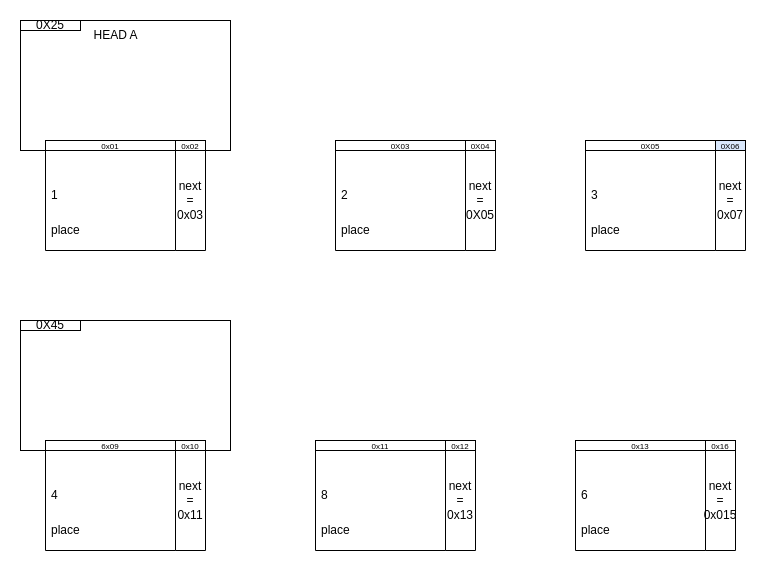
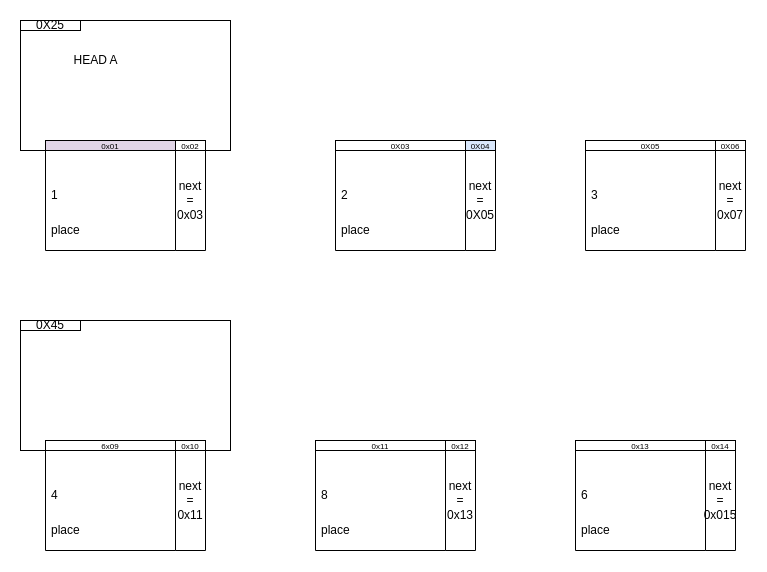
  <mxCell id="0" />
  <mxCell id="1" parent="0" />
  <mxCell id="2" value="" style="group" vertex="1" connectable="0" parent="1"><mxGeometry x="20" y="320" width="210" height="130" as="geometry" /></mxCell>
  <mxCell id="3" value="" style="rounded=0;whiteSpace=wrap;html=1;" vertex="1" parent="2"><mxGeometry width="210" height="130" as="geometry" /></mxCell>
  <mxCell id="4" value="&lt;div&gt;0X45&lt;/div&gt;" style="rounded=0;whiteSpace=wrap;html=1;" vertex="1" parent="2"><mxGeometry width="60" height="10" as="geometry" /></mxCell>
  <mxCell id="5" value="" style="group" vertex="1" connectable="0" parent="1"><mxGeometry x="20" y="20" width="210" height="130" as="geometry" /></mxCell>
  <mxCell id="6" value="" style="rounded=0;whiteSpace=wrap;html=1;" vertex="1" parent="5"><mxGeometry width="210" height="130" as="geometry" /></mxCell>
- <mxCell id="7" value="HEAD A" style="text;html=1;align=center;verticalAlign=middle;resizable=0;points=[];autosize=1;strokeColor=none;fillColor=none;" vertex="1" parent="5"><mxGeometry x="60" width="70" height="30" as="geometry" /></mxCell>
+ <mxCell id="7" value="HEAD A" style="text;html=1;align=center;verticalAlign=middle;resizable=0;points=[];autosize=1;strokeColor=none;fillColor=none;" vertex="1" parent="5"><mxGeometry x="40" y="25" width="70" height="30" as="geometry" /></mxCell>
  <mxCell id="8" value="0X25" style="rounded=0;whiteSpace=wrap;html=1;" vertex="1" parent="5"><mxGeometry width="60" height="10" as="geometry" /></mxCell>
  <mxCell id="9" value="" style="group;movable=1;resizable=1;rotatable=1;deletable=1;editable=1;locked=0;connectable=1;" vertex="1" connectable="0" parent="1"><mxGeometry x="45" y="140" width="160" height="110" as="geometry" /></mxCell>
  <mxCell id="10" value="&lt;div&gt;next&lt;/div&gt;&lt;div&gt;=&lt;/div&gt;&lt;div&gt;0x03&lt;br&gt;&lt;/div&gt;" style="swimlane;fontStyle=0;childLayout=stackLayout;horizontal=1;startSize=30;horizontalStack=0;resizeParent=1;resizeParentMax=0;resizeLast=0;collapsible=1;marginBottom=0;whiteSpace=wrap;html=1;direction=south;movable=1;resizable=1;rotatable=1;deletable=1;editable=1;locked=0;connectable=1;" vertex="1" parent="9"><mxGeometry y="10" width="160" height="100" as="geometry" /></mxCell>
  <mxCell id="11" value="1" style="text;strokeColor=none;fillColor=none;align=left;verticalAlign=middle;spacingLeft=4;spacingRight=4;overflow=hidden;points=[[0,0.5],[1,0.5]];portConstraint=eastwest;rotatable=1;whiteSpace=wrap;html=1;movable=1;resizable=1;deletable=1;editable=1;locked=0;connectable=1;" vertex="1" parent="10"><mxGeometry y="30" width="160" height="30" as="geometry" /></mxCell>
  <mxCell id="12" value="place" style="text;strokeColor=none;fillColor=none;align=left;verticalAlign=middle;spacingLeft=4;spacingRight=4;overflow=hidden;points=[[0,0.5],[1,0.5]];portConstraint=eastwest;rotatable=1;whiteSpace=wrap;html=1;movable=1;resizable=1;deletable=1;editable=1;locked=0;connectable=1;" vertex="1" parent="10"><mxGeometry y="60" width="160" height="40" as="geometry" /></mxCell>
  <mxCell id="13" value="&lt;font style=&quot;font-size: 8px;&quot;&gt;0x02&lt;/font&gt;" style="rounded=0;whiteSpace=wrap;html=1;movable=0;resizable=0;rotatable=0;deletable=0;editable=0;locked=1;connectable=0;" vertex="1" parent="9"><mxGeometry x="130" width="30" height="10" as="geometry" /></mxCell>
- <mxCell id="14" value="&lt;font style=&quot;font-size: 8px;&quot;&gt;0x01&lt;/font&gt;" style="rounded=0;whiteSpace=wrap;html=1;movable=0;resizable=0;rotatable=0;deletable=0;editable=0;locked=1;connectable=0;" vertex="1" parent="9"><mxGeometry width="130" height="10" as="geometry" /></mxCell>
+ <mxCell id="14" value="&lt;font style=&quot;font-size: 8px;&quot;&gt;0x01&lt;/font&gt;" style="rounded=0;whiteSpace=wrap;html=1;movable=0;resizable=0;rotatable=0;deletable=0;editable=0;locked=1;connectable=0;fillColor=#e1d5e7;" vertex="1" parent="9"><mxGeometry width="130" height="10" as="geometry" /></mxCell>
  <mxCell id="15" value="" style="group;movable=1;resizable=1;rotatable=1;deletable=1;editable=1;locked=0;connectable=1;" vertex="1" connectable="0" parent="1"><mxGeometry x="45" y="440" width="160" height="110" as="geometry" /></mxCell>
  <mxCell id="16" value="&lt;div&gt;next&lt;/div&gt;&lt;div&gt;=&lt;/div&gt;&lt;div&gt;0x11&lt;br&gt;&lt;/div&gt;" style="swimlane;fontStyle=0;childLayout=stackLayout;horizontal=1;startSize=30;horizontalStack=0;resizeParent=1;resizeParentMax=0;resizeLast=0;collapsible=1;marginBottom=0;whiteSpace=wrap;html=1;direction=south;movable=1;resizable=1;rotatable=1;deletable=1;editable=1;locked=0;connectable=1;" vertex="1" parent="15"><mxGeometry y="10" width="160" height="100" as="geometry" /></mxCell>
  <mxCell id="17" value="4" style="text;strokeColor=none;fillColor=none;align=left;verticalAlign=middle;spacingLeft=4;spacingRight=4;overflow=hidden;points=[[0,0.5],[1,0.5]];portConstraint=eastwest;rotatable=1;whiteSpace=wrap;html=1;movable=1;resizable=1;deletable=1;editable=1;locked=0;connectable=1;" vertex="1" parent="16"><mxGeometry y="30" width="160" height="30" as="geometry" /></mxCell>
  <mxCell id="18" value="place" style="text;strokeColor=none;fillColor=none;align=left;verticalAlign=middle;spacingLeft=4;spacingRight=4;overflow=hidden;points=[[0,0.5],[1,0.5]];portConstraint=eastwest;rotatable=1;whiteSpace=wrap;html=1;movable=1;resizable=1;deletable=1;editable=1;locked=0;connectable=1;" vertex="1" parent="16"><mxGeometry y="60" width="160" height="40" as="geometry" /></mxCell>
  <mxCell id="19" value="&lt;font style=&quot;font-size: 8px;&quot;&gt;0x10&lt;/font&gt;" style="rounded=0;whiteSpace=wrap;html=1;movable=1;resizable=1;rotatable=1;deletable=1;editable=1;locked=0;connectable=1;" vertex="1" parent="15"><mxGeometry x="130" width="30" height="10" as="geometry" /></mxCell>
  <mxCell id="20" value="&lt;font style=&quot;font-size: 8px;&quot;&gt;6x09&lt;/font&gt;" style="rounded=0;whiteSpace=wrap;html=1;movable=1;resizable=1;rotatable=1;deletable=1;editable=1;locked=0;connectable=1;" vertex="1" parent="15"><mxGeometry width="130" height="10" as="geometry" /></mxCell>
  <mxCell id="21" value="" style="group;movable=1;resizable=1;rotatable=1;deletable=1;editable=1;locked=0;connectable=1;" vertex="1" connectable="0" parent="1"><mxGeometry x="315" y="440" width="160" height="110" as="geometry" /></mxCell>
  <mxCell id="22" value="&lt;div&gt;next&lt;/div&gt;&lt;div&gt;=&lt;/div&gt;&lt;div&gt;0x13&lt;br&gt;&lt;/div&gt;" style="swimlane;fontStyle=0;childLayout=stackLayout;horizontal=1;startSize=30;horizontalStack=0;resizeParent=1;resizeParentMax=0;resizeLast=0;collapsible=1;marginBottom=0;whiteSpace=wrap;html=1;direction=south;movable=1;resizable=1;rotatable=1;deletable=1;editable=1;locked=0;connectable=1;" vertex="1" parent="21"><mxGeometry y="10" width="160" height="100" as="geometry" /></mxCell>
  <mxCell id="23" value="8" style="text;strokeColor=none;fillColor=none;align=left;verticalAlign=middle;spacingLeft=4;spacingRight=4;overflow=hidden;points=[[0,0.5],[1,0.5]];portConstraint=eastwest;rotatable=1;whiteSpace=wrap;html=1;movable=1;resizable=1;deletable=1;editable=1;locked=0;connectable=1;" vertex="1" parent="22"><mxGeometry y="30" width="160" height="30" as="geometry" /></mxCell>
  <mxCell id="24" value="place" style="text;strokeColor=none;fillColor=none;align=left;verticalAlign=middle;spacingLeft=4;spacingRight=4;overflow=hidden;points=[[0,0.5],[1,0.5]];portConstraint=eastwest;rotatable=1;whiteSpace=wrap;html=1;movable=1;resizable=1;deletable=1;editable=1;locked=0;connectable=1;" vertex="1" parent="22"><mxGeometry y="60" width="160" height="40" as="geometry" /></mxCell>
  <mxCell id="25" value="&lt;font style=&quot;font-size: 8px;&quot;&gt;0x12&lt;/font&gt;" style="rounded=0;whiteSpace=wrap;html=1;movable=1;resizable=1;rotatable=1;deletable=1;editable=1;locked=0;connectable=1;" vertex="1" parent="21"><mxGeometry x="130" width="30" height="10" as="geometry" /></mxCell>
  <mxCell id="26" value="&lt;font style=&quot;font-size: 8px;&quot;&gt;0x11&lt;/font&gt;" style="rounded=0;whiteSpace=wrap;html=1;movable=1;resizable=1;rotatable=1;deletable=1;editable=1;locked=0;connectable=1;" vertex="1" parent="21"><mxGeometry width="130" height="10" as="geometry" /></mxCell>
  <mxCell id="27" value="" style="group;movable=1;resizable=1;rotatable=1;deletable=1;editable=1;locked=0;connectable=1;" vertex="1" connectable="0" parent="1"><mxGeometry x="575" y="440" width="160" height="110" as="geometry" /></mxCell>
  <mxCell id="28" value="&lt;div&gt;next&lt;/div&gt;&lt;div&gt;=&lt;/div&gt;&lt;div&gt;0x015&lt;br&gt;&lt;/div&gt;" style="swimlane;fontStyle=0;childLayout=stackLayout;horizontal=1;startSize=30;horizontalStack=0;resizeParent=1;resizeParentMax=0;resizeLast=0;collapsible=1;marginBottom=0;whiteSpace=wrap;html=1;direction=south;movable=1;resizable=1;rotatable=1;deletable=1;editable=1;locked=0;connectable=1;" vertex="1" parent="27"><mxGeometry y="10" width="160" height="100" as="geometry" /></mxCell>
  <mxCell id="29" value="6" style="text;strokeColor=none;fillColor=none;align=left;verticalAlign=middle;spacingLeft=4;spacingRight=4;overflow=hidden;points=[[0,0.5],[1,0.5]];portConstraint=eastwest;rotatable=1;whiteSpace=wrap;html=1;movable=1;resizable=1;deletable=1;editable=1;locked=0;connectable=1;" vertex="1" parent="28"><mxGeometry y="30" width="160" height="30" as="geometry" /></mxCell>
  <mxCell id="30" value="place" style="text;strokeColor=none;fillColor=none;align=left;verticalAlign=middle;spacingLeft=4;spacingRight=4;overflow=hidden;points=[[0,0.5],[1,0.5]];portConstraint=eastwest;rotatable=1;whiteSpace=wrap;html=1;movable=1;resizable=1;deletable=1;editable=1;locked=0;connectable=1;" vertex="1" parent="28"><mxGeometry y="60" width="160" height="40" as="geometry" /></mxCell>
- <mxCell id="31" value="&lt;font style=&quot;font-size: 8px;&quot;&gt;0x16&lt;/font&gt;" style="rounded=0;whiteSpace=wrap;html=1;movable=1;resizable=1;rotatable=1;deletable=1;editable=1;locked=0;connectable=1;" vertex="1" parent="27"><mxGeometry x="130" width="30" height="10" as="geometry" /></mxCell>
+ <mxCell id="31" value="&lt;font style=&quot;font-size: 8px;&quot;&gt;0x14&lt;/font&gt;" style="rounded=0;whiteSpace=wrap;html=1;movable=1;resizable=1;rotatable=1;deletable=1;editable=1;locked=0;connectable=1;" vertex="1" parent="27"><mxGeometry x="130" width="30" height="10" as="geometry" /></mxCell>
  <mxCell id="32" value="&lt;font style=&quot;font-size: 8px;&quot;&gt;0x13&lt;/font&gt;" style="rounded=0;whiteSpace=wrap;html=1;movable=1;resizable=1;rotatable=1;deletable=1;editable=1;locked=0;connectable=1;" vertex="1" parent="27"><mxGeometry width="130" height="10" as="geometry" /></mxCell>
  <mxCell id="33" value="" style="group;movable=1;resizable=1;rotatable=1;deletable=1;editable=1;locked=0;connectable=1;" vertex="1" connectable="0" parent="1"><mxGeometry x="335" y="140" width="160" height="110" as="geometry" /></mxCell>
  <mxCell id="34" value="&lt;div&gt;next&lt;/div&gt;&lt;div&gt;=&lt;/div&gt;&lt;div&gt;0X05&lt;br&gt;&lt;/div&gt;" style="swimlane;fontStyle=0;childLayout=stackLayout;horizontal=1;startSize=30;horizontalStack=0;resizeParent=1;resizeParentMax=0;resizeLast=0;collapsible=1;marginBottom=0;whiteSpace=wrap;html=1;direction=south;movable=1;resizable=1;rotatable=1;deletable=1;editable=1;locked=0;connectable=1;" vertex="1" parent="33"><mxGeometry y="10" width="160" height="100" as="geometry" /></mxCell>
  <mxCell id="35" value="2" style="text;strokeColor=none;fillColor=none;align=left;verticalAlign=middle;spacingLeft=4;spacingRight=4;overflow=hidden;points=[[0,0.5],[1,0.5]];portConstraint=eastwest;rotatable=1;whiteSpace=wrap;html=1;movable=1;resizable=1;deletable=1;editable=1;locked=0;connectable=1;" vertex="1" parent="34"><mxGeometry y="30" width="160" height="30" as="geometry" /></mxCell>
  <mxCell id="36" value="place" style="text;strokeColor=none;fillColor=none;align=left;verticalAlign=middle;spacingLeft=4;spacingRight=4;overflow=hidden;points=[[0,0.5],[1,0.5]];portConstraint=eastwest;rotatable=1;whiteSpace=wrap;html=1;movable=1;resizable=1;deletable=1;editable=1;locked=0;connectable=1;" vertex="1" parent="34"><mxGeometry y="60" width="160" height="40" as="geometry" /></mxCell>
- <mxCell id="37" value="&lt;font style=&quot;font-size: 8px;&quot;&gt;0X04&lt;/font&gt;" style="rounded=0;whiteSpace=wrap;html=1;movable=1;resizable=1;rotatable=1;deletable=1;editable=1;locked=0;connectable=1;" vertex="1" parent="33"><mxGeometry x="130" width="30" height="10" as="geometry" /></mxCell>
+ <mxCell id="37" value="&lt;font style=&quot;font-size: 8px;&quot;&gt;0X04&lt;/font&gt;" style="rounded=0;whiteSpace=wrap;html=1;movable=1;resizable=1;rotatable=1;deletable=1;editable=1;locked=0;connectable=1;fillColor=#dae8fc;" vertex="1" parent="33"><mxGeometry x="130" width="30" height="10" as="geometry" /></mxCell>
  <mxCell id="38" value="&lt;font style=&quot;font-size: 8px;&quot;&gt;0X03&lt;/font&gt;" style="rounded=0;whiteSpace=wrap;html=1;movable=1;resizable=1;rotatable=1;deletable=1;editable=1;locked=0;connectable=1;" vertex="1" parent="33"><mxGeometry width="130" height="10" as="geometry" /></mxCell>
  <mxCell id="39" value="" style="group;movable=1;resizable=1;rotatable=1;deletable=1;editable=1;locked=0;connectable=1;" vertex="1" connectable="0" parent="1"><mxGeometry x="585" y="140" width="160" height="110" as="geometry" /></mxCell>
  <mxCell id="40" value="&lt;div&gt;next&lt;/div&gt;&lt;div&gt;=&lt;/div&gt;&lt;div&gt;0x07&lt;br&gt;&lt;/div&gt;" style="swimlane;fontStyle=0;childLayout=stackLayout;horizontal=1;startSize=30;horizontalStack=0;resizeParent=1;resizeParentMax=0;resizeLast=0;collapsible=1;marginBottom=0;whiteSpace=wrap;html=1;direction=south;movable=1;resizable=1;rotatable=1;deletable=1;editable=1;locked=0;connectable=1;" vertex="1" parent="39"><mxGeometry y="10" width="160" height="100" as="geometry" /></mxCell>
  <mxCell id="41" value="3" style="text;strokeColor=none;fillColor=none;align=left;verticalAlign=middle;spacingLeft=4;spacingRight=4;overflow=hidden;points=[[0,0.5],[1,0.5]];portConstraint=eastwest;rotatable=1;whiteSpace=wrap;html=1;movable=1;resizable=1;deletable=1;editable=1;locked=0;connectable=1;" vertex="1" parent="40"><mxGeometry y="30" width="160" height="30" as="geometry" /></mxCell>
  <mxCell id="42" value="place" style="text;strokeColor=none;fillColor=none;align=left;verticalAlign=middle;spacingLeft=4;spacingRight=4;overflow=hidden;points=[[0,0.5],[1,0.5]];portConstraint=eastwest;rotatable=1;whiteSpace=wrap;html=1;movable=1;resizable=1;deletable=1;editable=1;locked=0;connectable=1;" vertex="1" parent="40"><mxGeometry y="60" width="160" height="40" as="geometry" /></mxCell>
- <mxCell id="43" value="&lt;font style=&quot;font-size: 8px;&quot;&gt;0X06&lt;/font&gt;" style="rounded=0;whiteSpace=wrap;html=1;movable=1;resizable=1;rotatable=1;deletable=1;editable=1;locked=0;connectable=1;fillColor=#dae8fc;" vertex="1" parent="39"><mxGeometry x="130" width="30" height="10" as="geometry" /></mxCell>
+ <mxCell id="43" value="&lt;font style=&quot;font-size: 8px;&quot;&gt;0X06&lt;/font&gt;" style="rounded=0;whiteSpace=wrap;html=1;movable=1;resizable=1;rotatable=1;deletable=1;editable=1;locked=0;connectable=1;" vertex="1" parent="39"><mxGeometry x="130" width="30" height="10" as="geometry" /></mxCell>
  <mxCell id="44" value="&lt;font style=&quot;font-size: 8px;&quot;&gt;0X05&lt;/font&gt;" style="rounded=0;whiteSpace=wrap;html=1;movable=1;resizable=1;rotatable=1;deletable=1;editable=1;locked=0;connectable=1;" vertex="1" parent="39"><mxGeometry width="130" height="10" as="geometry" /></mxCell>
